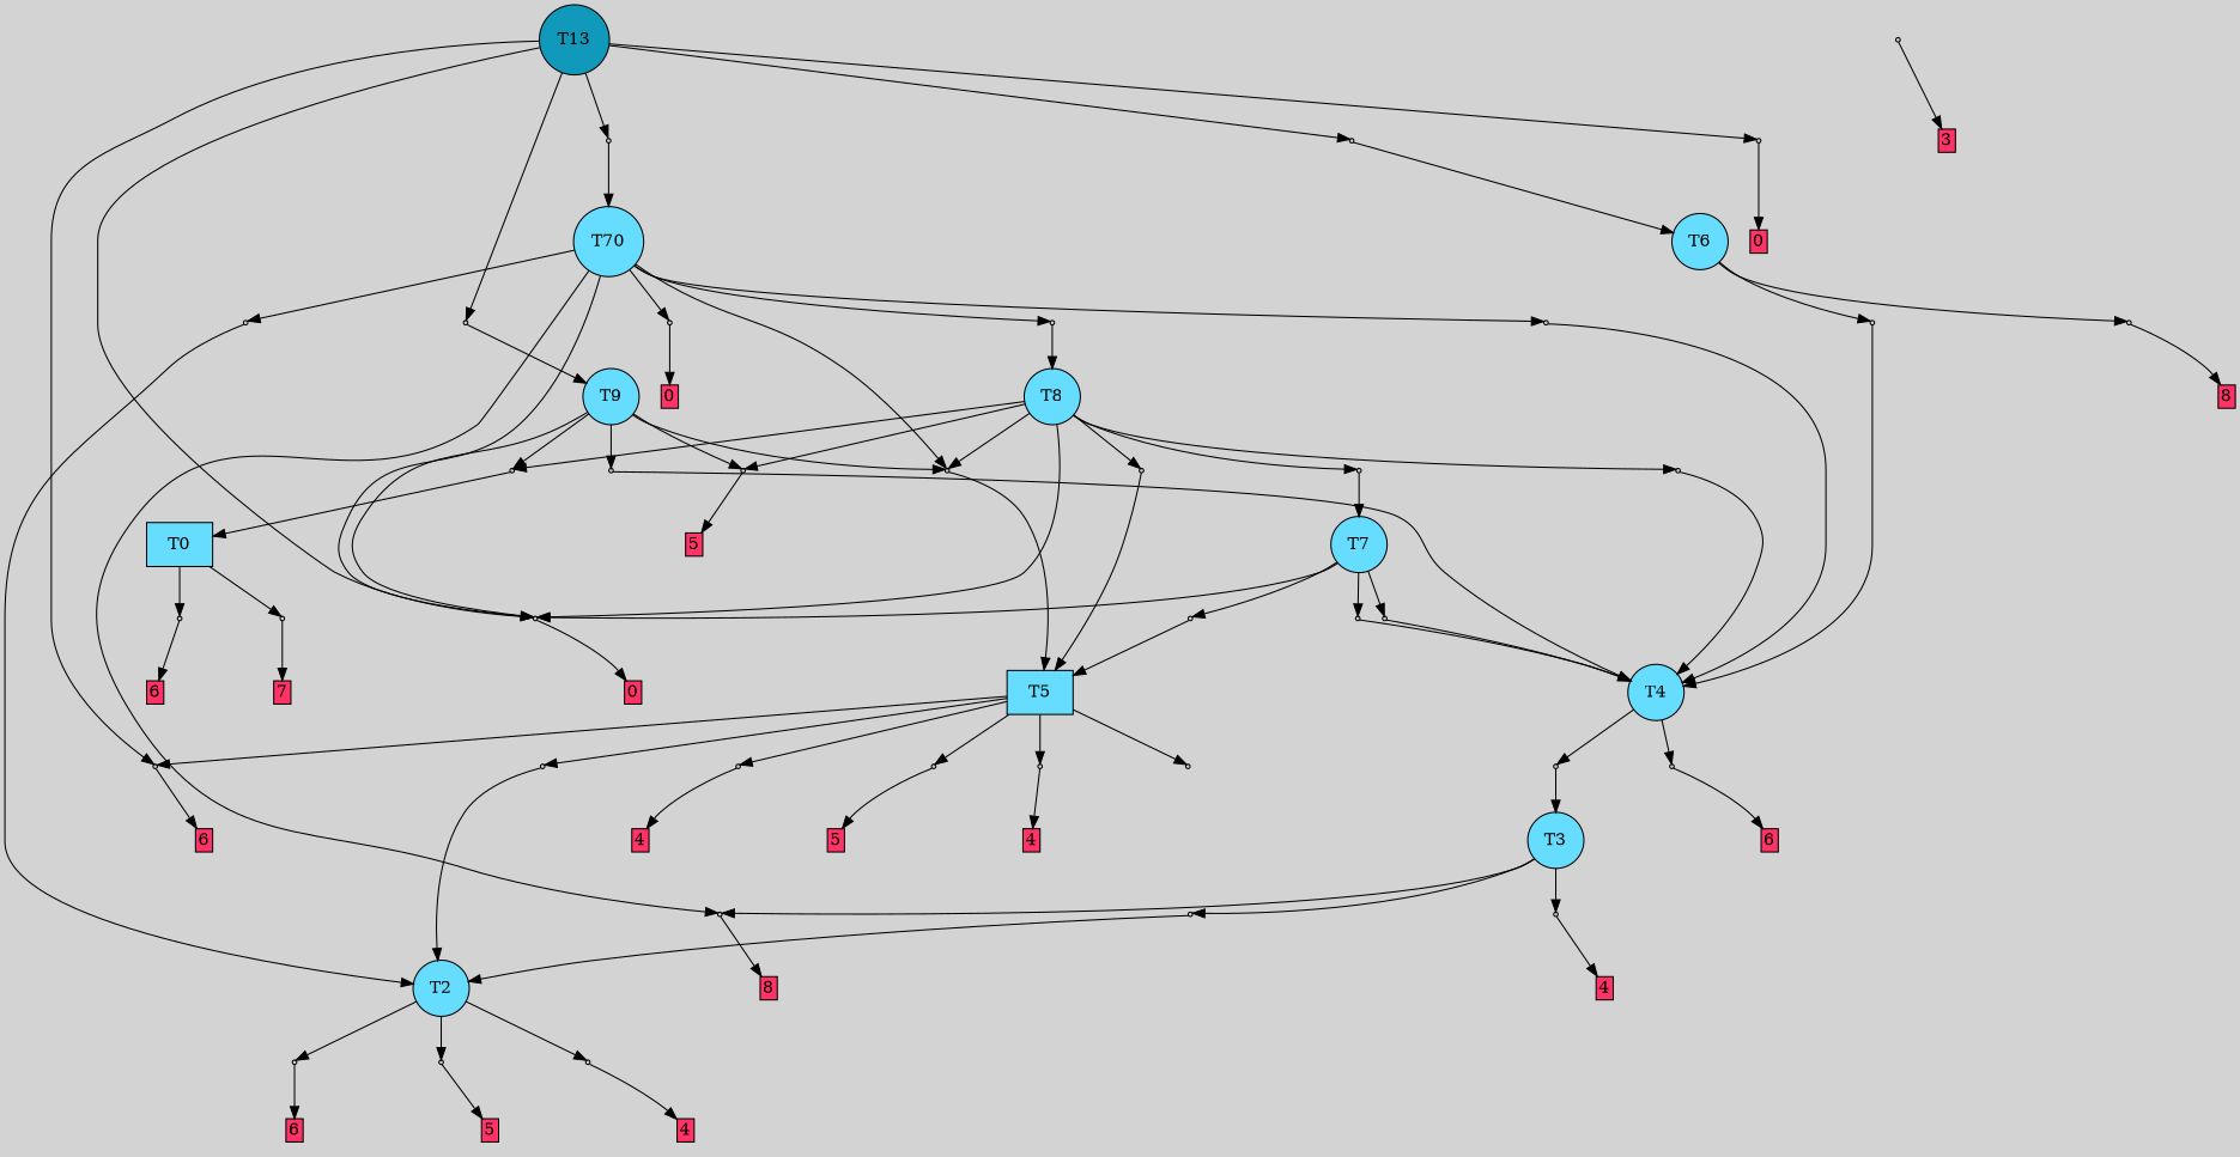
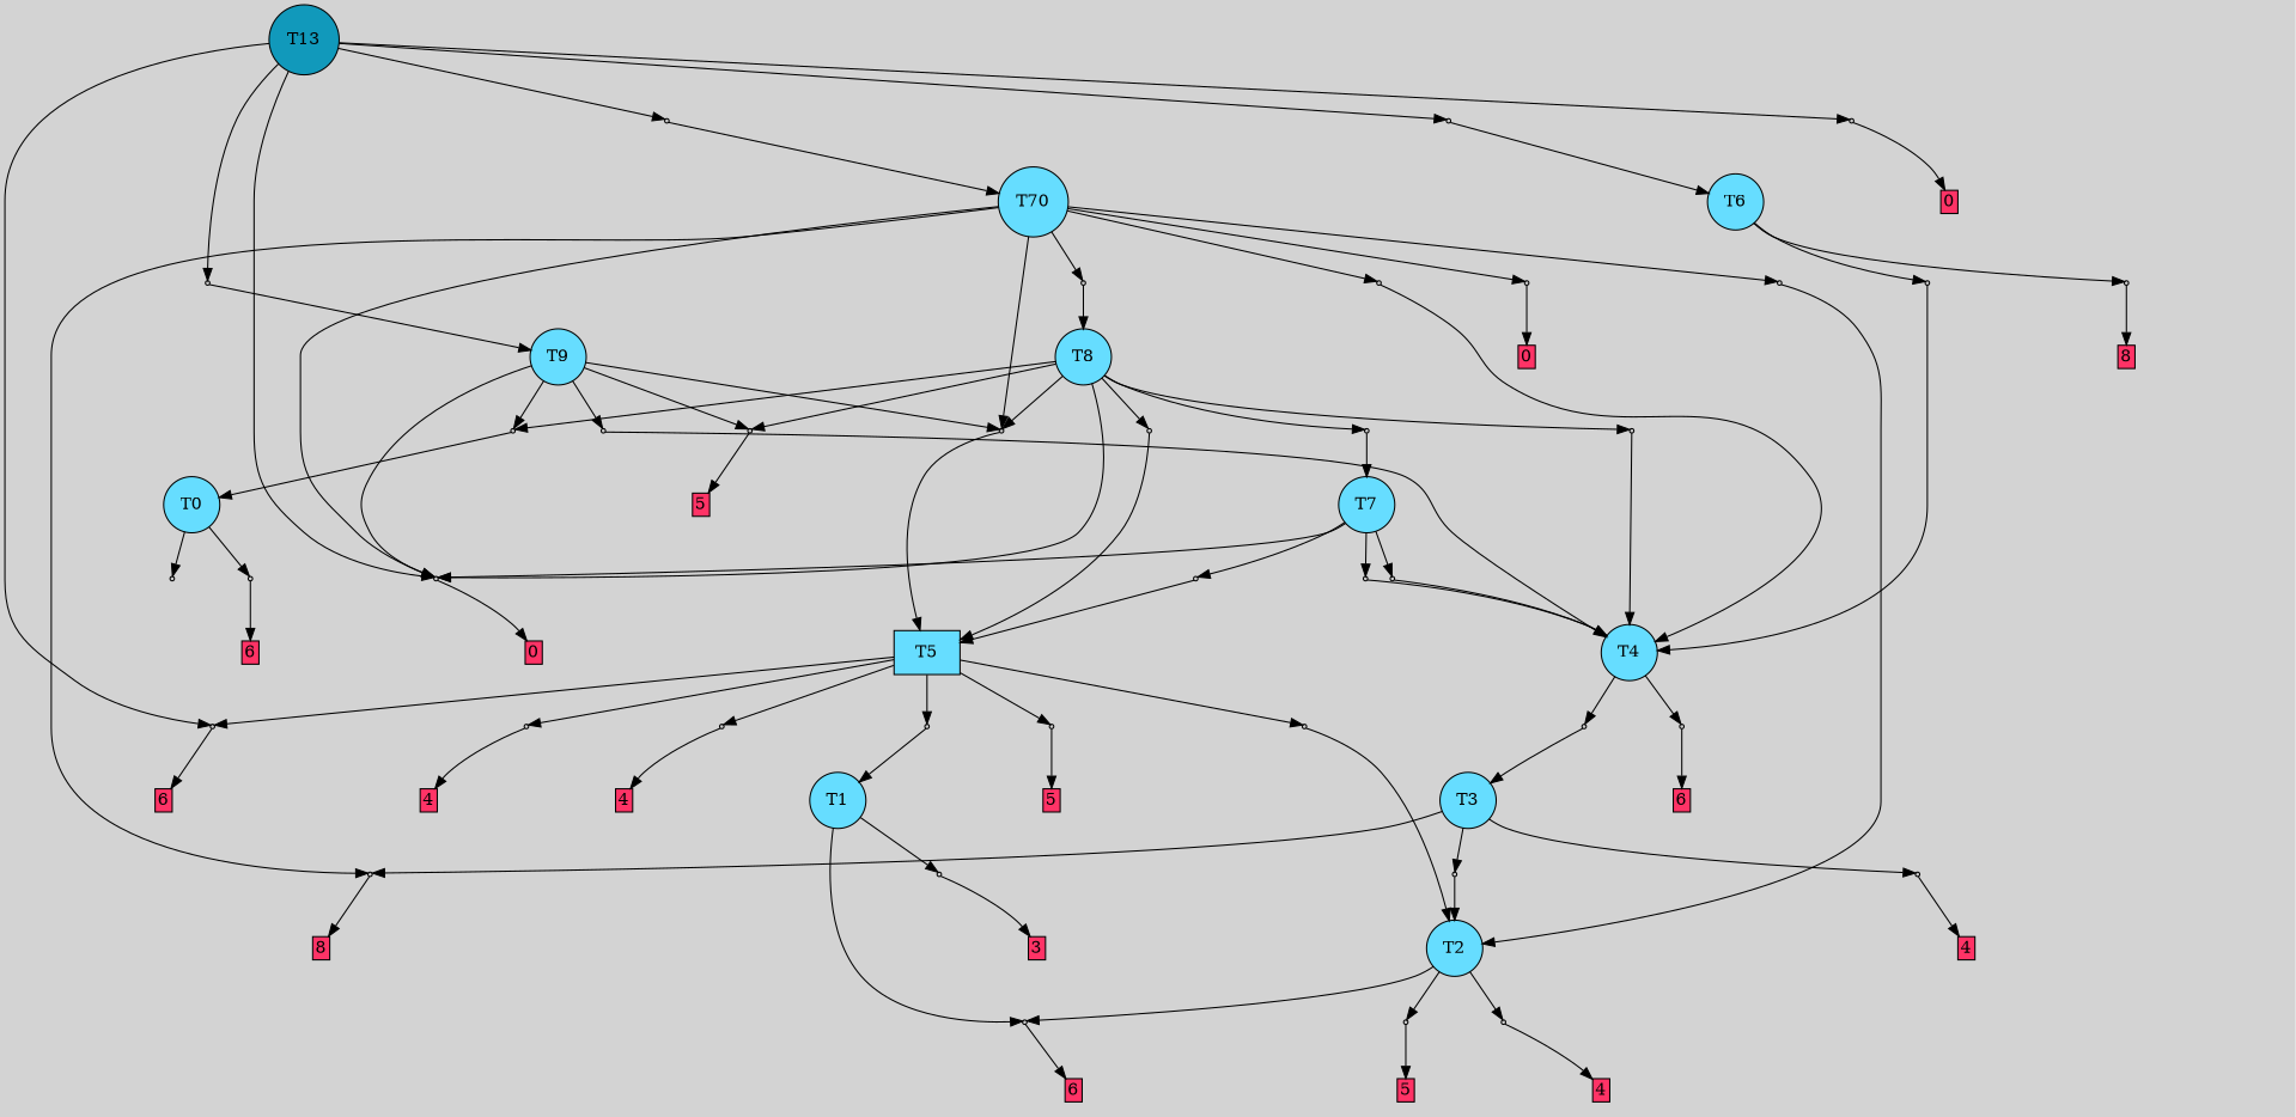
  digraph {
    bgcolor=lightgray
    node [shape=box style=filled]
    n1 [fillcolor="#1199bb" label=T13 shape=circle]
    P14 [fillcolor="#cccccc" shape=point]
    P20 [fillcolor="#cccccc" shape=point]
    P34 [fillcolor="#cccccc" shape=point]
    P35 [fillcolor="#cccccc" shape=point]
    P36 [fillcolor="#cccccc" shape=point]
    P37 [fillcolor="#cccccc" shape=point]
-   T0 [fillcolor="#66ddff"]
+   T0 [fillcolor="#66ddff" shape=circle]
    P0 [fillcolor="#cccccc" shape=point]
    P1 [fillcolor="#cccccc" shape=point]
    I0 [style=invis]
    n12 [fillcolor="#ff3366" height=0 label=6 margin=0.03 width=0]
    n13 [label="0|0&2|2#4|5&#92;n" style=invis]
-   n14 [fillcolor="#ff3366" height=0 label=7 margin=0.03 width=0]
+   T1 [fillcolor="#66ddff" shape=circle]
    P2 [fillcolor="#cccccc" shape=point]
    P3 [fillcolor="#cccccc" shape=point]
    n18 [label="2|0&3|4#4|7&#92;n" style=invis]
    n19 [fillcolor="#ff3366" height=0 label=6 margin=0.03 width=0]
    n20 [label="3|0&3|2#0|5&#92;n" style=invis]
    n21 [fillcolor="#ff3366" height=0 label=3 margin=0.03 width=0]
    T2 [fillcolor="#66ddff" shape=circle]
    P4 [fillcolor="#cccccc" shape=point]
    P5 [fillcolor="#cccccc" shape=point]
    n25 [label="6|0&3|5#4|7&#92;n" style=invis]
    n26 [fillcolor="#ff3366" height=0 label=5 margin=0.03 width=0]
    n27 [label="0|0&0|0#1|4&#92;n" style=invis]
    n28 [fillcolor="#ff3366" height=0 label=4 margin=0.03 width=0]
    T3 [fillcolor="#66ddff" shape=circle]
    P6 [fillcolor="#cccccc" shape=point]
    P7 [fillcolor="#cccccc" shape=point]
    P8 [fillcolor="#cccccc" shape=point]
    n33 [label="4|0&4|2#0|3&#92;n" style=invis]
    n34 [label="6|0&3|7#0|3&#92;n" style=invis]
    n35 [fillcolor="#ff3366" height=0 label=8 margin=0.03 width=0]
    n36 [label="0|6&1|6#2|3&#92;n6|0&0|6#3|7&#92;n" style=invis]
    n37 [fillcolor="#ff3366" height=0 label=4 margin=0.03 width=0]
    T4 [fillcolor="#66ddff" shape=circle]
    P9 [fillcolor="#cccccc" shape=point]
    P10 [fillcolor="#cccccc" shape=point]
    n41 [label="6|0&2|5#4|7&#92;n" style=invis]
    n42 [fillcolor="#ff3366" height=0 label=6 margin=0.03 width=0]
    n43 [label="6|0&1|5#3|1&#92;n" style=invis]
    T5 [fillcolor="#66ddff"]
    P11 [fillcolor="#cccccc" shape=point]
    P12 [fillcolor="#cccccc" shape=point]
    P13 [fillcolor="#cccccc" shape=point]
    P15 [fillcolor="#cccccc" shape=point]
    P16 [fillcolor="#cccccc" shape=point]
    n50 [label="1|0&2|6#4|7&#92;n" style=invis]
    n51 [label="6|0&3|0#3|5&#92;n" style=invis]
    n52 [fillcolor="#ff3366" height=0 label=4 margin=0.03 width=0]
    n53 [label="2|0&3|4#4|0&#92;n" style=invis]
    n54 [label="2|0&3|2#3|7&#92;n" style=invis]
    n55 [fillcolor="#ff3366" height=0 label=6 margin=0.03 width=0]
    n56 [label="2|0&4|0#3|0&#92;n" style=invis]
    n57 [fillcolor="#ff3366" height=0 label=4 margin=0.03 width=0]
    n58 [label="6|0&3|5#4|7&#92;n" style=invis]
    n59 [fillcolor="#ff3366" height=0 label=5 margin=0.03 width=0]
    T6 [fillcolor="#66ddff" shape=circle]
    P17 [fillcolor="#cccccc" shape=point]
    P18 [fillcolor="#cccccc" shape=point]
    n63 [label="2|4&3|7#3|7&#92;n1|0&2|3#0|4&#92;n" style=invis]
    n64 [fillcolor="#ff3366" height=0 label=8 margin=0.03 width=0]
    n65 [label="1|0&2|6#4|6&#92;n" style=invis]
    T7 [fillcolor="#66ddff" shape=circle]
    P19 [fillcolor="#cccccc" shape=point]
    P21 [fillcolor="#cccccc" shape=point]
    P22 [fillcolor="#cccccc" shape=point]
    n70 [label="6|0&3|2#0|7&#92;n" style=invis]
    n71 [label="2|0&3|4#1|0&#92;n" style=invis]
    n72 [fillcolor="#ff3366" height=0 label=0 margin=0.03 width=0]
    n73 [label="1|0&2|7#4|6&#92;n" style=invis]
    n74 [label="1|0&4|3#2|0&#92;n" style=invis]
    T8 [fillcolor="#66ddff" shape=circle]
    P23 [fillcolor="#cccccc" shape=point]
    P24 [fillcolor="#cccccc" shape=point]
    P25 [fillcolor="#cccccc" shape=point]
    P26 [fillcolor="#cccccc" shape=point]
    P27 [fillcolor="#cccccc" shape=point]
    P28 [fillcolor="#cccccc" shape=point]
    n82 [label="1|0&4|3#2|0&#92;n" style=invis]
    n83 [label="1|0&2|2#4|6&#92;n" style=invis]
    n84 [label="1|0&2|7#4|6&#92;n" style=invis]
    n85 [label="2|0&3|4#2|3&#92;n" style=invis]
    n86 [label="6|0&3|5#4|7&#92;n" style=invis]
    n87 [fillcolor="#ff3366" height=0 label=5 margin=0.03 width=0]
    n88 [label="2|0&3|1#1|7&#92;n" style=invis]
    T9 [fillcolor="#66ddff" shape=circle]
    P29 [fillcolor="#cccccc" shape=point]
    n91 [label="1|0&2|7#4|6&#92;n" style=invis]
    n92 [fillcolor="#66ddff" label=T70 shape=circle]
    P30 [fillcolor="#cccccc" shape=point]
    P31 [fillcolor="#cccccc" shape=point]
    P32 [fillcolor="#cccccc" shape=point]
    P33 [fillcolor="#cccccc" shape=point]
    n97 [label="2|0&4|0#3|0&#92;n" style=invis]
    n98 [label="0|0&4|7#0|2&#92;n" style=invis]
    n99 [label="1|0&2|6#4|3&#92;n" style=invis]
    n100 [label="2|5&3|0#1|3&#92;n4|0&4|1#0|5&#92;n" style=invis]
    n101 [fillcolor="#ff3366" height=0 label=0 margin=0.03 width=0]
    n102 [label="6|0&3|7#0|3&#92;n" style=invis]
    n103 [label="1|0&2|2#4|6&#92;n" style=invis]
    n104 [label="1|0&4|3#4|2&#92;n" style=invis]
    n105 [label="2|0&3|4#1|5&#92;n" style=invis]
    n106 [fillcolor="#ff3366" height=0 label=0 margin=0.03 width=0]
    subgraph sub_1 {
      rank=same
      n1
    }
    n1 -> P14
    n1 -> P20
    n1 -> P34
    n1 -> P35
    n1 -> P36
    n1 -> P37
    P14 -> n54 [style=invis]
    P14 -> n55
    P20 -> n71 [style=invis]
    P20 -> n72
    P34 -> T6
    P34 -> n102 [style=invis]
    P35 -> T9
    P35 -> n103 [style=invis]
    P36 -> n92
    P36 -> n104 [style=invis]
    P37 -> n105 [style=invis]
    P37 -> n106
    T0 -> P0
    T0 -> P1
    P0 -> I0 [style=invis]
    P0 -> n12
    P1 -> n13 [style=invis]
-   P1 -> n14
+   T1 -> P2
+   T1 -> P3
    P2 -> n18 [style=invis]
    P2 -> n19
    P3 -> n20 [style=invis]
    P3 -> n21
    T2 -> P2
    T2 -> P4
    T2 -> P5
    P4 -> n25 [style=invis]
    P4 -> n26
    P5 -> n27 [style=invis]
    P5 -> n28
    T3 -> P6
    T3 -> P7
    T3 -> P8
    P6 -> T2
    P6 -> n33 [style=invis]
    P7 -> n34 [style=invis]
    P7 -> n35
    P8 -> n36 [style=invis]
    P8 -> n37
    T4 -> P9
    T4 -> P10
    P9 -> n41 [style=invis]
    P9 -> n42
    P10 -> T3
    P10 -> n43 [style=invis]
    T5 -> P14
    T5 -> P11
    T5 -> P12
    T5 -> P13
    T5 -> P15
    T5 -> P16
    P11 -> T2
    P11 -> n50 [style=invis]
    P12 -> n51 [style=invis]
    P12 -> n52
+   P13 -> T1
    P13 -> n53 [style=invis]
    P15 -> n56 [style=invis]
    P15 -> n57
    P16 -> n58 [style=invis]
    P16 -> n59
    T6 -> P17
    T6 -> P18
    P17 -> n63 [style=invis]
    P17 -> n64
    P18 -> T4
    P18 -> n65 [style=invis]
    T7 -> P20
    T7 -> P19
    T7 -> P21
    T7 -> P22
    P19 -> T4
    P19 -> n70 [style=invis]
    P21 -> T4
    P21 -> n73 [style=invis]
    P22 -> T5
    P22 -> n74 [style=invis]
    T8 -> P20
    T8 -> P23
    T8 -> P24
    T8 -> P25
    T8 -> P26
    T8 -> P27
    T8 -> P28
    P23 -> T5
    P23 -> n82 [style=invis]
    P24 -> T7
    P24 -> n83 [style=invis]
    P25 -> T4
    P25 -> n84 [style=invis]
    P26 -> T0
    P26 -> n85 [style=invis]
    P27 -> n86 [style=invis]
    P27 -> n87
    P28 -> T5
    P28 -> n88 [style=invis]
    T9 -> P20
    T9 -> P26
    T9 -> P27
    T9 -> P28
    T9 -> P29
    P29 -> T4
    P29 -> n91 [style=invis]
    n92 -> P20
    n92 -> P7
    n92 -> P28
    n92 -> P30
    n92 -> P31
    n92 -> P32
    n92 -> P33
    P30 -> T8
    P30 -> n97 [style=invis]
    P31 -> T2
    P31 -> n98 [style=invis]
    P32 -> T4
    P32 -> n99 [style=invis]
    P33 -> n100 [style=invis]
    P33 -> n101
  }
